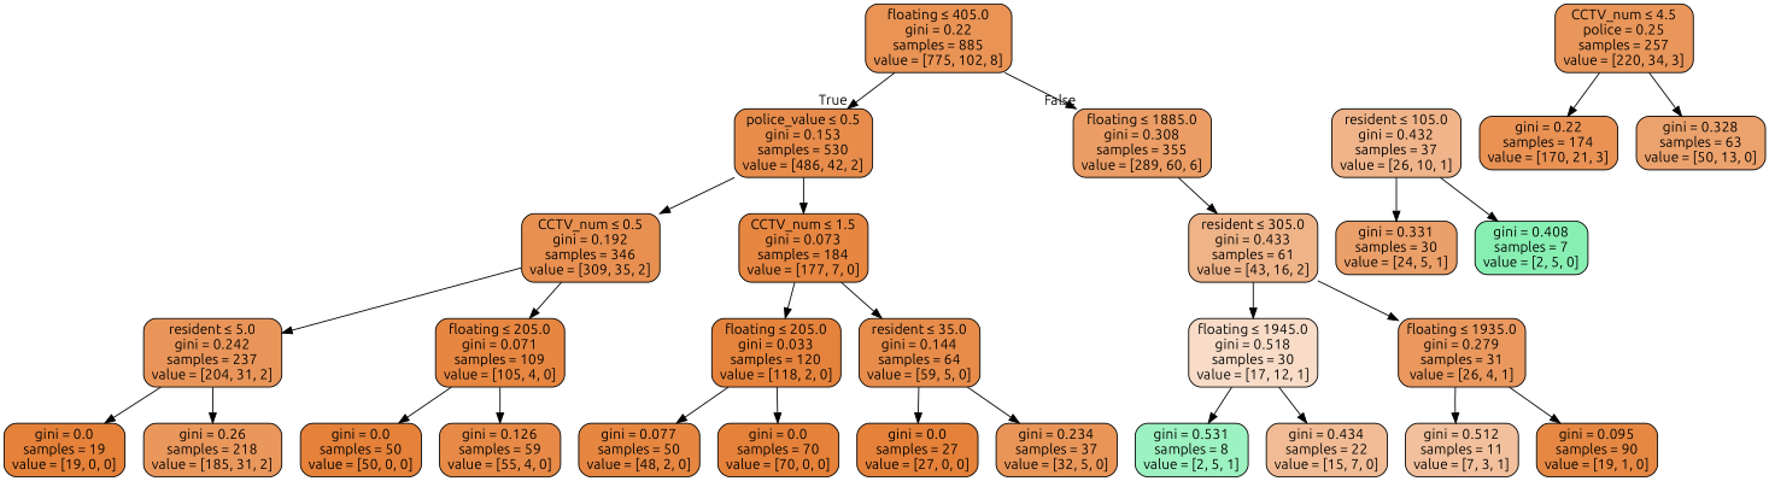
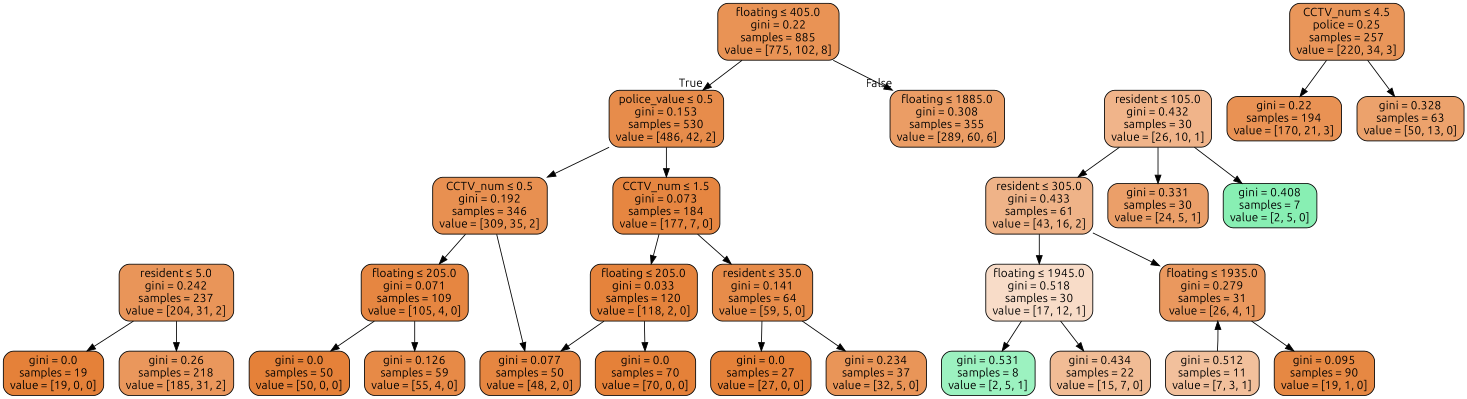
  digraph {
    fontname=Ubuntu
    node [color=black fillcolor="#e58139" fontname=Ubuntu shape=box style="filled, rounded"]
    edge [fontname=Ubuntu]
    n1 [fillcolor="#e99355" label=<floating &le; 405.0<br/>gini = 0.22<br/>samples = 885<br/>value = [775, 102, 8]>]
    n2 [fillcolor="#e78c4b" label=<police_value &le; 0.5<br/>gini = 0.153<br/>samples = 530<br/>value = [486, 42, 2]>]
    n3 [fillcolor="#eb9d65" label=<floating &le; 1885.0<br/>gini = 0.308<br/>samples = 355<br/>value = [289, 60, 6]>]
    n4 [fillcolor="#e89051" label=<CCTV_num &le; 0.5<br/>gini = 0.192<br/>samples = 346<br/>value = [309, 35, 2]>]
    n5 [fillcolor="#e68641" label=<CCTV_num &le; 1.5<br/>gini = 0.073<br/>samples = 184<br/>value = [177, 7, 0]>]
    n6 [fillcolor="#efb388" label=<resident &le; 305.0<br/>gini = 0.433<br/>samples = 61<br/>value = [43, 16, 2]>]
    n7 [fillcolor="#e99559" label=<resident &le; 5.0<br/>gini = 0.242<br/>samples = 237<br/>value = [204, 31, 2]>]
    n8 [fillcolor="#e68641" label=<floating &le; 205.0<br/>gini = 0.071<br/>samples = 109<br/>value = [105, 4, 0]>]
    n9 [fillcolor="#e5833c" label=<floating &le; 205.0<br/>gini = 0.033<br/>samples = 120<br/>value = [118, 2, 0]>]
-   n10 [fillcolor="#e78c4a" label=<resident &le; 35.0<br/>gini = 0.144<br/>samples = 64<br/>value = [59, 5, 0]>]
+   n10 [fillcolor="#e78c4a" label=<resident &le; 35.0<br/>gini = 0.141<br/>samples = 64<br/>value = [59, 5, 0]>]
    n11 [label=<gini = 0.0<br/>samples = 19<br/>value = [19, 0, 0]>]
    n12 [fillcolor="#ea975c" label=<gini = 0.26<br/>samples = 218<br/>value = [185, 31, 2]>]
    n13 [label=<gini = 0.0<br/>samples = 50<br/>value = [50, 0, 0]>]
    n14 [fillcolor="#e78a47" label=<gini = 0.126<br/>samples = 59<br/>value = [55, 4, 0]>]
    n15 [fillcolor="#e68641" label=<gini = 0.077<br/>samples = 50<br/>value = [48, 2, 0]>]
    n16 [label=<gini = 0.0<br/>samples = 70<br/>value = [70, 0, 0]>]
    n17 [label=<gini = 0.0<br/>samples = 27<br/>value = [27, 0, 0]>]
    n18 [fillcolor="#e99558" label=<gini = 0.234<br/>samples = 37<br/>value = [32, 5, 0]>]
    n19 [fillcolor="#f8dcc8" label=<floating &le; 1945.0<br/>gini = 0.518<br/>samples = 30<br/>value = [17, 12, 1]>]
    n20 [fillcolor="#ea985e" label=<floating &le; 1935.0<br/>gini = 0.279<br/>samples = 31<br/>value = [26, 4, 1]>]
-   n21 [fillcolor="#f0b48a" label=<resident &le; 105.0<br/>gini = 0.432<br/>samples = 37<br/>value = [26, 10, 1]>]
+   n21 [fillcolor="#f0b48a" label=<resident &le; 105.0<br/>gini = 0.432<br/>samples = 30<br/>value = [26, 10, 1]>]
    n22 [fillcolor="#eb9f69" label=<gini = 0.331<br/>samples = 30<br/>value = [24, 5, 1]>]
    n23 [fillcolor="#88efb3" label=<gini = 0.408<br/>samples = 7<br/>value = [2, 5, 0]>]
    n24 [fillcolor="#e9965a" label=<CCTV_num &le; 4.5<br/>police = 0.25<br/>samples = 257<br/>value = [220, 34, 3]>]
-   n25 [fillcolor="#e99254" label=<gini = 0.22<br/>samples = 174<br/>value = [170, 21, 3]>]
+   n25 [fillcolor="#e99254" label=<gini = 0.22<br/>samples = 194<br/>value = [170, 21, 3]>]
    n26 [fillcolor="#eca26c" label=<gini = 0.328<br/>samples = 63<br/>value = [50, 13, 0]>]
    n27 [fillcolor="#9cf2c0" label=<gini = 0.531<br/>samples = 8<br/>value = [2, 5, 1]>]
    n28 [fillcolor="#f1bc95" label=<gini = 0.434<br/>samples = 22<br/>value = [15, 7, 0]>]
    n29 [fillcolor="#f2c09c" label=<gini = 0.512<br/>samples = 11<br/>value = [7, 3, 1]>]
    n30 [fillcolor="#e68843" label=<gini = 0.095<br/>samples = 90<br/>value = [19, 1, 0]>]
    n1 -> n2 [headlabel=True labelangle=45 labeldistance=2.5]
    n1 -> n3 [headlabel=False labelangle=-45 labeldistance=2.5]
    n2 -> n4
    n2 -> n5
-   n3 -> n6
-   n4 -> n7
+   n21 -> n6
+   n4 -> n15
    n4 -> n8
    n5 -> n9
    n5 -> n10
    n6 -> n19
    n6 -> n20
    n7 -> n11
    n7 -> n12
    n8 -> n13
    n8 -> n14
    n9 -> n15
    n9 -> n16
    n10 -> n17
    n10 -> n18
    n19 -> n27
    n19 -> n28
-   n20 -> n29
+   n29 -> n20
    n20 -> n30
    n21 -> n22
    n21 -> n23
    n24 -> n25
    n24 -> n26
  }
